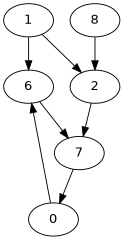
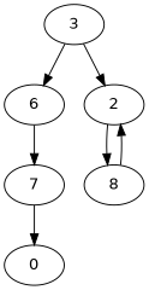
  digraph {
    fontname="DejaVu Sans"
    node [fontname="DejaVu Sans"]
    edge [fontname="DejaVu Sans"]
    n1 [label=6]
-   1
+   1 [label=3]
    2
    n4 [label=7]
    n5 [label=8]
    0
    n1 -> n4
    1 -> n1
    1 -> 2
-   2 -> n4
+   2 -> n5
    n4 -> 0
    n5 -> 2
-   0 -> n1
  }
